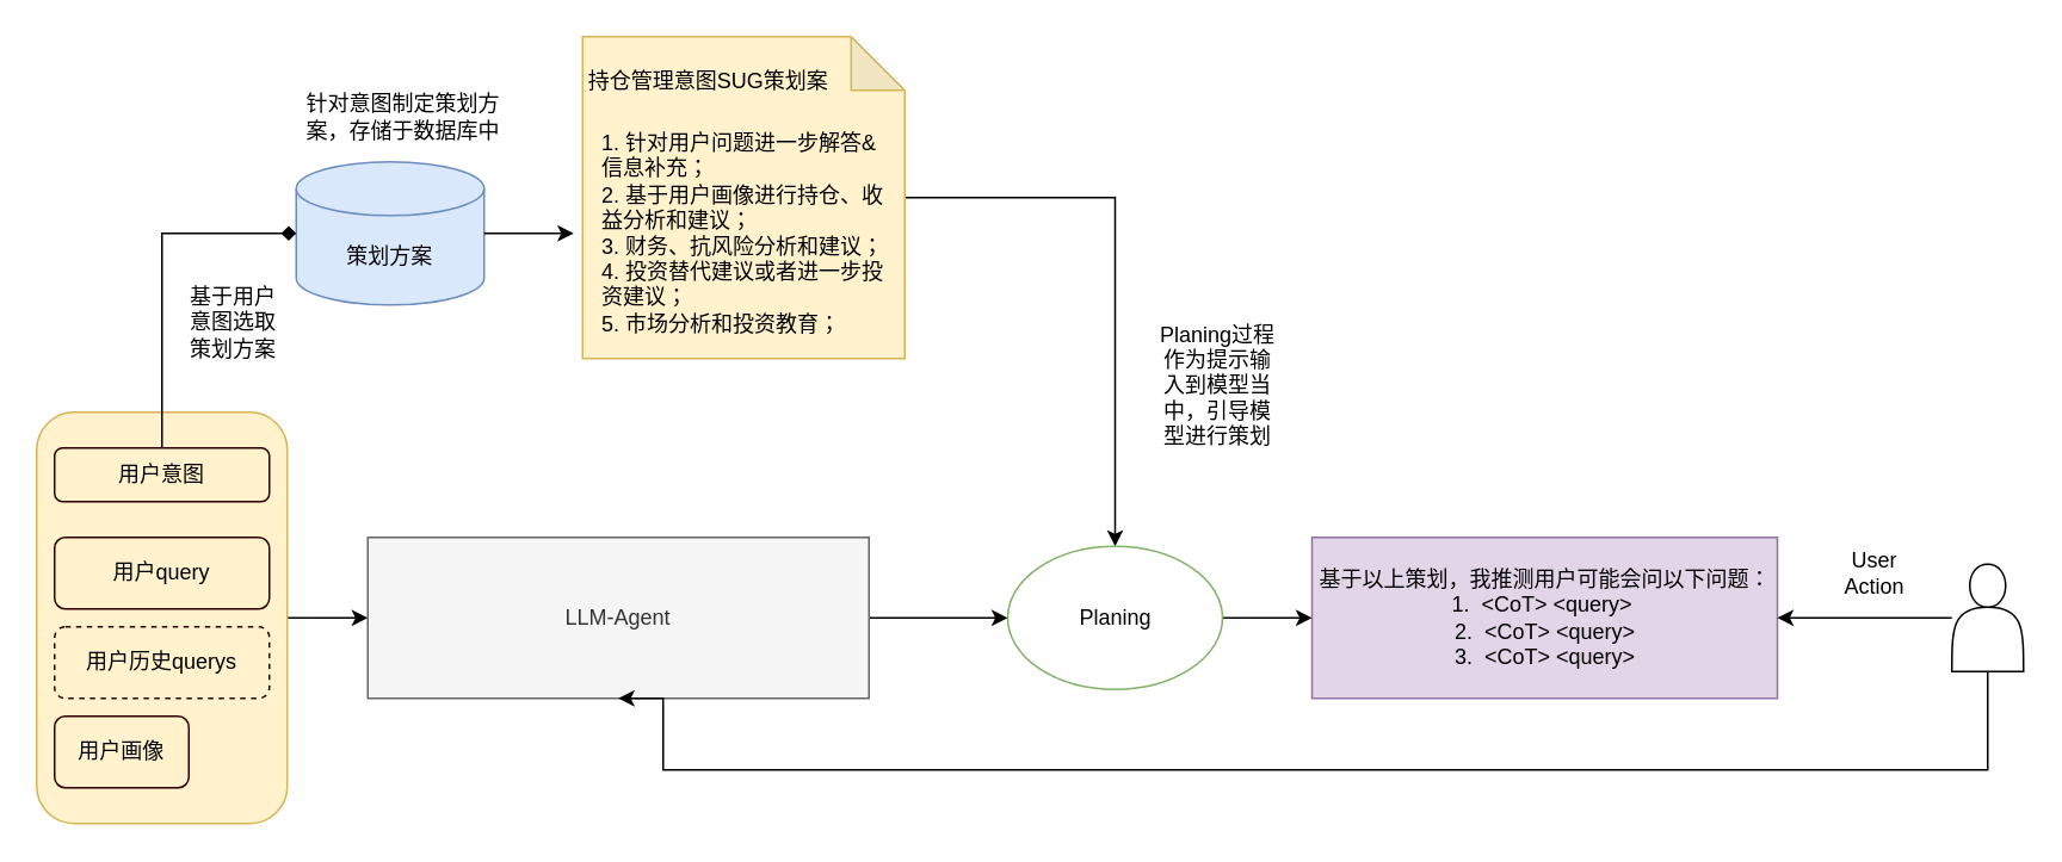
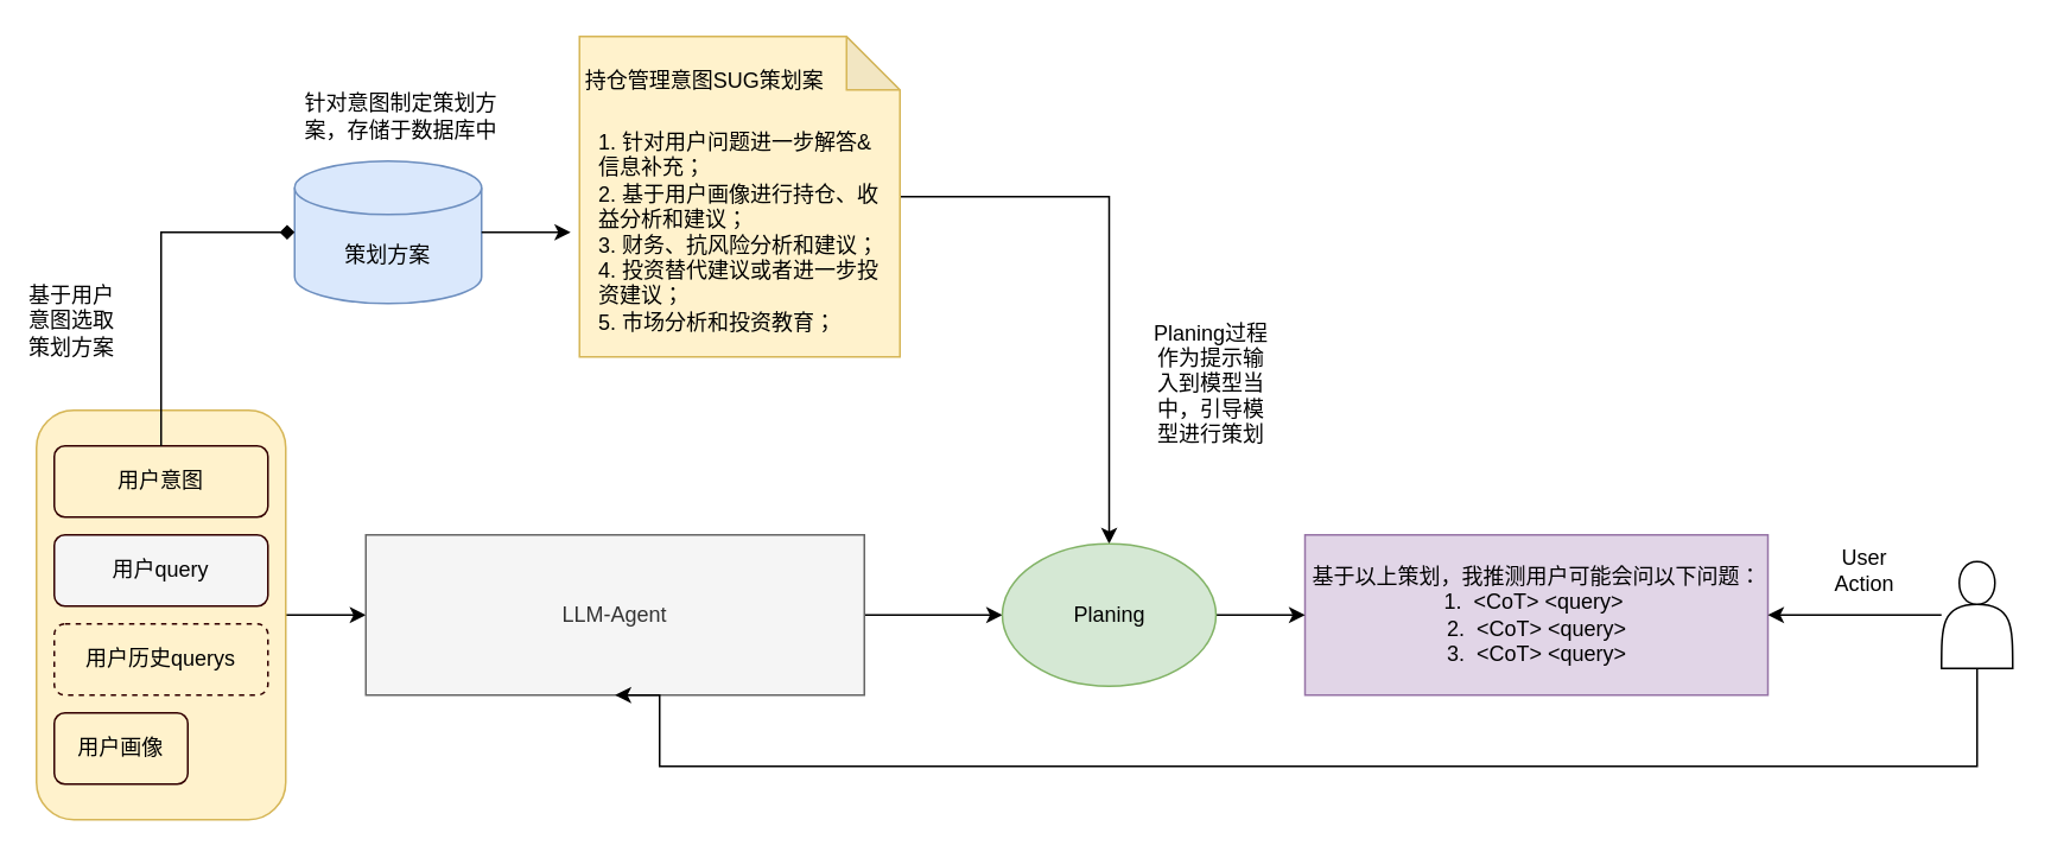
  <mxCell id="0" />
  <mxCell id="1" parent="0" />
  <mxCell id="2" value="" style="edgeStyle=orthogonalEdgeStyle;rounded=0;orthogonalLoop=1;jettySize=auto;html=1;" edge="1" parent="1" source="3" target="5"><mxGeometry relative="1" as="geometry" /></mxCell>
  <mxCell id="3" value="" style="rounded=1;whiteSpace=wrap;html=1;fillColor=#fff2cc;strokeColor=#d6b656;" vertex="1" parent="1"><mxGeometry x="20" y="230" width="140" height="230" as="geometry" /></mxCell>
  <mxCell id="4" value="" style="edgeStyle=orthogonalEdgeStyle;rounded=0;orthogonalLoop=1;jettySize=auto;html=1;" edge="1" parent="1" source="5"><mxGeometry relative="1" as="geometry"><mxPoint x="562.5" y="345" as="targetPoint" /></mxGeometry></mxCell>
  <mxCell id="5" value="LLM-Agent" style="rounded=0;whiteSpace=wrap;html=1;fillColor=#f5f5f5;fontColor=#333333;strokeColor=#666666;" vertex="1" parent="1"><mxGeometry x="205" y="300" width="280" height="90" as="geometry" /></mxCell>
  <mxCell id="6" value="用户历史querys" style="rounded=1;whiteSpace=wrap;html=1;fillColor=#fff2cc;strokeColor=#330000;dashed=1;" vertex="1" parent="1"><mxGeometry x="30" y="350" width="120" height="40" as="geometry" /></mxCell>
  <mxCell id="7" value="用户画像" style="rounded=1;whiteSpace=wrap;html=1;fillColor=#fff2cc;strokeColor=#330000;" vertex="1" parent="1"><mxGeometry x="30" y="400" width="75" height="40" as="geometry" /></mxCell>
- <mxCell id="8" value="用户query" style="rounded=1;whiteSpace=wrap;html=1;fillColor=#fff2cc;strokeColor=#330000;" vertex="1" parent="1"><mxGeometry x="30" y="300" width="120" height="40" as="geometry" /></mxCell>
- <mxCell id="9" value="用户意图" style="rounded=1;whiteSpace=wrap;html=1;fillColor=#fff2cc;strokeColor=#330000;" vertex="1" parent="1"><mxGeometry x="30" y="250" width="120" height="30" as="geometry" /></mxCell>
+ <mxCell id="8" value="用户query" style="rounded=1;whiteSpace=wrap;html=1;fillColor=#f5f5f5;strokeColor=#330000;" vertex="1" parent="1"><mxGeometry x="30" y="300" width="120" height="40" as="geometry" /></mxCell>
+ <mxCell id="9" value="用户意图" style="rounded=1;whiteSpace=wrap;html=1;fillColor=#fff2cc;strokeColor=#330000;" vertex="1" parent="1"><mxGeometry x="30" y="250" width="120" height="40" as="geometry" /></mxCell>
  <mxCell id="10" value="策划方案" style="shape=cylinder3;whiteSpace=wrap;html=1;boundedLbl=1;backgroundOutline=1;size=15;fillColor=#dae8fc;strokeColor=#6c8ebf;" vertex="1" parent="1"><mxGeometry x="165" y="90" width="105" height="80" as="geometry" /></mxCell>
  <mxCell id="11" style="edgeStyle=orthogonalEdgeStyle;rounded=0;orthogonalLoop=1;jettySize=auto;html=1;" edge="1" parent="1" source="12" target="22"><mxGeometry relative="1" as="geometry" /></mxCell>
  <mxCell id="12" value="" style="shape=note;whiteSpace=wrap;html=1;backgroundOutline=1;darkOpacity=0.05;fillColor=#fff2cc;strokeColor=#d6b656;" vertex="1" parent="1"><mxGeometry x="325" y="20" width="180" height="180" as="geometry" /></mxCell>
  <mxCell id="13" value="&lt;div style=&quot;text-align: left;&quot;&gt;&lt;span style=&quot;background-color: initial;&quot;&gt;1. 针对用户问题进一步解答&amp;amp;信息补充；&lt;/span&gt;&lt;/div&gt;&lt;div style=&quot;text-align: left;&quot;&gt;&lt;span style=&quot;background-color: initial;&quot;&gt;2. 基于用户画像进行持仓、收益分析和建议；&lt;/span&gt;&lt;/div&gt;&lt;div style=&quot;text-align: left;&quot;&gt;&lt;span style=&quot;background-color: initial;&quot;&gt;3. 财务、抗风险分析和建议；&lt;/span&gt;&lt;/div&gt;&lt;div style=&quot;text-align: left;&quot;&gt;&lt;span style=&quot;background-color: initial;&quot;&gt;4. 投资替代建议或者进一步投资建议；&lt;/span&gt;&lt;/div&gt;&lt;div style=&quot;text-align: left;&quot;&gt;&lt;span style=&quot;background-color: initial;&quot;&gt;5. 市场分析和投资教育；&lt;/span&gt;&lt;/div&gt;" style="text;html=1;strokeColor=none;fillColor=none;align=center;verticalAlign=middle;whiteSpace=wrap;rounded=0;" vertex="1" parent="1"><mxGeometry x="335" y="50" width="160" height="160" as="geometry" /></mxCell>
  <mxCell id="14" value="持仓管理意图SUG策划案" style="text;html=1;strokeColor=none;fillColor=none;align=center;verticalAlign=middle;whiteSpace=wrap;rounded=0;" vertex="1" parent="1"><mxGeometry x="317.5" y="30" width="155" height="30" as="geometry" /></mxCell>
  <mxCell id="15" style="edgeStyle=orthogonalEdgeStyle;rounded=0;orthogonalLoop=1;jettySize=auto;html=1;exitX=0.5;exitY=0;exitDx=0;exitDy=0;entryX=0;entryY=0.5;entryDx=0;entryDy=0;entryPerimeter=0;endArrow=diamond;" edge="1" parent="1" source="9" target="10"><mxGeometry relative="1" as="geometry" /></mxCell>
  <mxCell id="16" style="edgeStyle=orthogonalEdgeStyle;rounded=0;orthogonalLoop=1;jettySize=auto;html=1;exitX=1;exitY=0.5;exitDx=0;exitDy=0;exitPerimeter=0;" edge="1" parent="1" source="10"><mxGeometry relative="1" as="geometry"><mxPoint x="320" y="130" as="targetPoint" /></mxGeometry></mxCell>
- <mxCell id="17" value="基于用户意图选取策划方案" style="text;html=1;strokeColor=none;fillColor=none;align=center;verticalAlign=middle;whiteSpace=wrap;rounded=0;" vertex="1" parent="1"><mxGeometry x="100" y="150" width="60" height="60" as="geometry" /></mxCell>
+ <mxCell id="17" value="基于用户意图选取策划方案" style="text;html=1;strokeColor=none;fillColor=none;align=center;verticalAlign=middle;whiteSpace=wrap;rounded=0;" vertex="1" parent="1"><mxGeometry x="10" y="150" width="60" height="60" as="geometry" /></mxCell>
  <mxCell id="18" value="针对意图制定策划方案，存储于数据库中" style="text;html=1;strokeColor=none;fillColor=none;align=center;verticalAlign=middle;whiteSpace=wrap;rounded=0;" vertex="1" parent="1"><mxGeometry x="170" y="40" width="110" height="50" as="geometry" /></mxCell>
  <mxCell id="19" value="基于以上策划，我推测用户可能会问以下问题：&lt;br style=&quot;border-color: var(--border-color); color: rgb(0, 0, 0);&quot;&gt;&lt;span style=&quot;border-color: var(--border-color); color: rgb(0, 0, 0);&quot;&gt;1.&amp;nbsp; &amp;lt;CoT&amp;gt; &amp;lt;query&amp;gt;&amp;nbsp;&lt;/span&gt;&lt;br style=&quot;border-color: var(--border-color); color: rgb(0, 0, 0);&quot;&gt;&lt;span style=&quot;border-color: var(--border-color); color: rgb(0, 0, 0);&quot;&gt;2.&amp;nbsp; &amp;lt;CoT&amp;gt; &amp;lt;query&amp;gt;&lt;/span&gt;&lt;br style=&quot;border-color: var(--border-color); color: rgb(0, 0, 0);&quot;&gt;&lt;span style=&quot;border-color: var(--border-color); color: rgb(0, 0, 0);&quot;&gt;3.&amp;nbsp; &amp;lt;CoT&amp;gt; &amp;lt;query&amp;gt;&lt;/span&gt;" style="rounded=0;whiteSpace=wrap;html=1;fillColor=#e1d5e7;strokeColor=#9673a6;" vertex="1" parent="1"><mxGeometry x="732.5" y="300" width="260" height="90" as="geometry" /></mxCell>
  <mxCell id="20" value="Planing过程作为提示输入到模型当中，引导模型进行策划" style="text;html=1;strokeColor=none;fillColor=none;align=center;verticalAlign=middle;whiteSpace=wrap;rounded=0;" vertex="1" parent="1"><mxGeometry x="645" y="170" width="70" height="90" as="geometry" /></mxCell>
  <mxCell id="21" style="edgeStyle=orthogonalEdgeStyle;rounded=0;orthogonalLoop=1;jettySize=auto;html=1;exitX=1;exitY=0.5;exitDx=0;exitDy=0;" edge="1" parent="1" source="22" target="19"><mxGeometry relative="1" as="geometry" /></mxCell>
- <mxCell id="22" value="Planing" style="ellipse;whiteSpace=wrap;html=1;fillColor=#ffffff;strokeColor=#82b366;" vertex="1" parent="1"><mxGeometry x="562.5" y="305" width="120" height="80" as="geometry" /></mxCell>
+ <mxCell id="22" value="Planing" style="ellipse;whiteSpace=wrap;html=1;fillColor=#d5e8d4;strokeColor=#82b366;" vertex="1" parent="1"><mxGeometry x="562.5" y="305" width="120" height="80" as="geometry" /></mxCell>
  <mxCell id="23" style="edgeStyle=orthogonalEdgeStyle;rounded=0;orthogonalLoop=1;jettySize=auto;html=1;" edge="1" parent="1" source="25" target="19"><mxGeometry relative="1" as="geometry" /></mxCell>
  <mxCell id="24" style="edgeStyle=orthogonalEdgeStyle;rounded=0;orthogonalLoop=1;jettySize=auto;html=1;entryX=0.5;entryY=1;entryDx=0;entryDy=0;" edge="1" parent="1" source="25" target="5"><mxGeometry relative="1" as="geometry"><Array as="points"><mxPoint x="1110" y="430" /><mxPoint x="370" y="430" /></Array></mxGeometry></mxCell>
  <mxCell id="25" value="" style="shape=actor;whiteSpace=wrap;html=1;" vertex="1" parent="1"><mxGeometry x="1090" y="315" width="40" height="60" as="geometry" /></mxCell>
  <mxCell id="26" value="User Action" style="text;html=1;strokeColor=none;fillColor=none;align=center;verticalAlign=middle;whiteSpace=wrap;rounded=0;" vertex="1" parent="1"><mxGeometry x="1017" y="305" width="60" height="30" as="geometry" /></mxCell>
